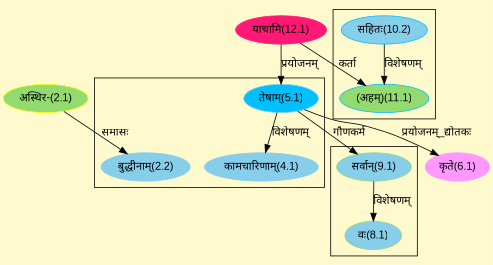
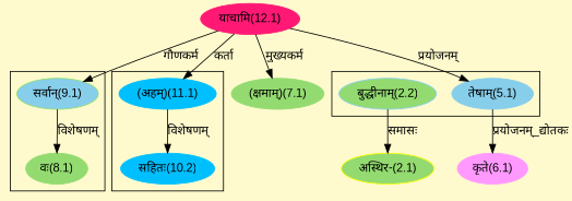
  digraph {
    bgcolor=lemonchiffon1
    compound=true
    fontname="Liberation Sans"
    rankdir=BT
    node [color="#87CEEB" fontname="Liberation Sans" style=filled]
    edge [dir=back fontname="Liberation Sans"]
-   n1 [label="बुद्धीनाम्(2.2)"]
-   n2 [label="तेषाम्(5.1)" fillcolor="#00BFFF"]
-   n3 [label="कामचारिणाम्(4.1)"]
-   n4 [color="#93DB70" label="वः(8.1)" fillcolor="#87CEEB"]
+   n1 [label="बुद्धीनाम्(2.2)" fillcolor="#93DB70"]
+   n2 [label="तेषाम्(5.1)"]
+   n4 [color="#93DB70" label="वः(8.1)"]
    n5 [color="#93DB70" fillcolor="#87CEEB" label="सर्वान्(9.1)"]
-   n6 [color="#00BFFF" label="सहितः(10.2)" fillcolor="#87CEEB"]
-   n7 [color="#00BFFF" label="(अहम्)(11.1)" fillcolor="#93DB70"]
+   n6 [color="#00BFFF" label="सहितः(10.2)"]
+   n7 [color="#00BFFF" label="(अहम्)(11.1)"]
    n8 [color="#FF1975" label="याचामि(12.1)"]
    n9 [color="#FFFF00" fillcolor="#93DB70" label="अस्थिर-(2.1)"]
    n10 [color="#FF99FF" label="कृते(6.1)"]
+   n11 [color="#93DB70" label="(क्षमाम्)(7.1)"]
    subgraph cluster_1 {
      n1
      n2
-     n3
    }
    subgraph cluster_2 {
      n4
      n5
    }
    subgraph cluster_3 {
      n6
      n7
    }
    n2 -> n8 [label="प्रयोजनम्"]
-   n3 -> n2 [label="विशेषणम्"]
    n4 -> n5 [label="विशेषणम्"]
-   n5 -> n2 [label="गौणकर्म"]
-   n7 -> n6 [label="विशेषणम्"]
+   n5 -> n8 [label="गौणकर्म"]
+   n6 -> n7 [label="विशेषणम्"]
    n7 -> n8 [label="कर्ता"]
-   n1 -> n9 [label="समासः"]
+   n9 -> n1 [label="समासः"]
    n10 -> n2 [label="प्रयोजनम्_द्योतकः"]
+   n11 -> n8 [label="मुख्यकर्म"]
  }
